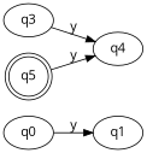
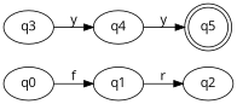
  digraph {
    fontname="Open Sans"
    rankdir=LR
    node [fontname="Open Sans"]
    edge [fontname="Open Sans"]
    q0
    q1
+   q2
    q3
    q4
    q5 [shape=doublecircle]
-   q0 -> q1 [label=y]
+   q0 -> q1 [label=f]
+   q1 -> q2 [label=r]
    q3 -> q4 [label=y]
-   q5 -> q4 [label=y]
+   q4 -> q5 [label=y]
  }
